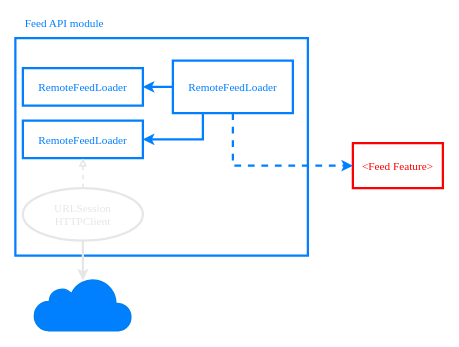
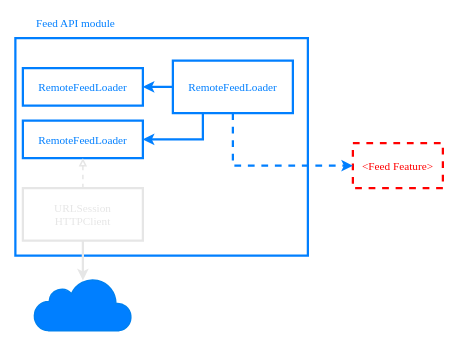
  <mxCell id="0" />
  <mxCell id="1" parent="0" />
- <mxCell id="2" value="&lt;font style=&quot;font-size: 15px;&quot; face=&quot;Lucida Console&quot; color=&quot;#ff0000&quot;&gt;&amp;lt;Feed Feature&amp;gt;&lt;/font&gt;" style="rounded=0;whiteSpace=wrap;html=1;strokeColor=#FF0000;strokeWidth=3;" parent="1" vertex="1"><mxGeometry x="470" y="190" width="120" height="60" as="geometry" /></mxCell>
+ <mxCell id="2" value="&lt;font style=&quot;font-size: 15px;&quot; face=&quot;Lucida Console&quot; color=&quot;#ff0000&quot;&gt;&amp;lt;Feed Feature&amp;gt;&lt;/font&gt;" style="rounded=0;whiteSpace=wrap;html=1;strokeColor=#FF0000;strokeWidth=3;dashed=1;" parent="1" vertex="1"><mxGeometry x="470" y="190" width="120" height="60" as="geometry" /></mxCell>
  <mxCell id="3" value="" style="rounded=0;whiteSpace=wrap;html=1;strokeColor=#007FFF;strokeWidth=3;fillColor=default;" vertex="1" parent="1"><mxGeometry x="20" y="50" width="390" height="290" as="geometry" /></mxCell>
  <mxCell id="4" style="edgeStyle=orthogonalEdgeStyle;rounded=0;orthogonalLoop=1;jettySize=auto;html=1;entryX=0;entryY=0.5;entryDx=0;entryDy=0;dashed=1;fontFamily=Lucida Console;fontSize=15;fontColor=#007FFF;strokeWidth=3;exitX=0.5;exitY=1;exitDx=0;exitDy=0;strokeColor=#007FFF;" edge="1" parent="1" source="7" target="2"><mxGeometry relative="1" as="geometry" /></mxCell>
  <mxCell id="5" style="edgeStyle=orthogonalEdgeStyle;rounded=0;orthogonalLoop=1;jettySize=auto;html=1;exitX=0;exitY=0.5;exitDx=0;exitDy=0;entryX=1;entryY=0.5;entryDx=0;entryDy=0;fontFamily=Lucida Console;fontSize=15;fontColor=#E6E6E6;strokeColor=#007FFF;strokeWidth=3;" edge="1" parent="1" source="7" target="9"><mxGeometry relative="1" as="geometry" /></mxCell>
  <mxCell id="6" style="edgeStyle=orthogonalEdgeStyle;rounded=0;orthogonalLoop=1;jettySize=auto;html=1;exitX=0.25;exitY=1;exitDx=0;exitDy=0;entryX=1;entryY=0.5;entryDx=0;entryDy=0;fontFamily=Lucida Console;fontSize=15;fontColor=#E6E6E6;strokeColor=#007FFF;strokeWidth=3;" edge="1" parent="1" source="7" target="10"><mxGeometry relative="1" as="geometry" /></mxCell>
  <mxCell id="7" value="&lt;font color=&quot;#007fff&quot; style=&quot;font-size: 15px;&quot; face=&quot;Lucida Console&quot;&gt;RemoteFeedLoader&lt;/font&gt;" style="rounded=0;whiteSpace=wrap;html=1;strokeColor=#007FFF;strokeWidth=3;fillColor=none;" parent="1" vertex="1"><mxGeometry x="230" y="80" width="160" height="70" as="geometry" /></mxCell>
- <mxCell id="8" value="&lt;font face=&quot;Lucida Console&quot; style=&quot;font-size: 15px;&quot;&gt;Feed API module&lt;/font&gt;" style="text;html=1;align=center;verticalAlign=middle;resizable=0;points=[];autosize=1;strokeColor=none;fillColor=none;fontColor=#007FFF;" vertex="1" parent="1"><mxGeometry x="20" y="20" width="130" height="20" as="geometry" /></mxCell>
+ <mxCell id="8" value="&lt;font face=&quot;Lucida Console&quot; style=&quot;font-size: 15px;&quot;&gt;Feed API module&lt;/font&gt;" style="text;html=1;align=center;verticalAlign=middle;resizable=0;points=[];autosize=1;strokeColor=none;fillColor=none;fontColor=#007FFF;" vertex="1" parent="1"><mxGeometry x="35" y="20" width="130" height="20" as="geometry" /></mxCell>
  <mxCell id="9" value="&lt;font color=&quot;#007fff&quot; style=&quot;font-size: 15px;&quot; face=&quot;Lucida Console&quot;&gt;RemoteFeedLoader&lt;/font&gt;" style="rounded=0;whiteSpace=wrap;html=1;strokeColor=#007FFF;strokeWidth=3;fillColor=none;" vertex="1" parent="1"><mxGeometry x="30" y="90" width="160" height="50" as="geometry" /></mxCell>
  <mxCell id="10" value="&lt;font color=&quot;#007fff&quot; style=&quot;font-size: 15px;&quot; face=&quot;Lucida Console&quot;&gt;RemoteFeedLoader&lt;/font&gt;" style="rounded=0;whiteSpace=wrap;html=1;strokeColor=#007FFF;strokeWidth=3;fillColor=none;" vertex="1" parent="1"><mxGeometry x="30" y="160" width="160" height="50" as="geometry" /></mxCell>
  <mxCell id="11" style="edgeStyle=orthogonalEdgeStyle;rounded=0;orthogonalLoop=1;jettySize=auto;html=1;entryX=0.5;entryY=0.043;entryDx=0;entryDy=0;entryPerimeter=0;fontFamily=Lucida Console;fontSize=15;fontColor=#007FFF;strokeColor=#E6E6E6;strokeWidth=3;" edge="1" parent="1" source="13" target="14"><mxGeometry relative="1" as="geometry" /></mxCell>
  <mxCell id="12" style="edgeStyle=orthogonalEdgeStyle;rounded=0;orthogonalLoop=1;jettySize=auto;html=1;exitX=0.5;exitY=0;exitDx=0;exitDy=0;entryX=0.5;entryY=1;entryDx=0;entryDy=0;fontFamily=Lucida Console;fontSize=15;fontColor=#E6E6E6;strokeColor=#E6E6E6;strokeWidth=2;endArrow=block;endFill=0;dashed=1;" edge="1" parent="1" source="13" target="10"><mxGeometry relative="1" as="geometry" /></mxCell>
- <mxCell id="13" value="&lt;font style=&quot;font-size: 15px;&quot; face=&quot;Lucida Console&quot;&gt;&lt;font color=&quot;#e6e6e6&quot;&gt;URLSession&lt;br&gt;HTTPClient&lt;/font&gt;&lt;br&gt;&lt;/font&gt;" style="ellipse;whiteSpace=wrap;html=1;strokeColor=#E6E6E6;strokeWidth=3;fillColor=none;" vertex="1" parent="1"><mxGeometry x="30" y="250" width="160" height="70" as="geometry" /></mxCell>
+ <mxCell id="13" value="&lt;font style=&quot;font-size: 15px;&quot; face=&quot;Lucida Console&quot;&gt;&lt;font color=&quot;#e6e6e6&quot;&gt;URLSession&lt;br&gt;HTTPClient&lt;/font&gt;&lt;br&gt;&lt;/font&gt;" style="rounded=0;whiteSpace=wrap;html=1;strokeColor=#E6E6E6;strokeWidth=3;fillColor=none;" vertex="1" parent="1"><mxGeometry x="30" y="250" width="160" height="70" as="geometry" /></mxCell>
  <mxCell id="14" value="" style="html=1;verticalLabelPosition=bottom;align=center;labelBackgroundColor=#ffffff;verticalAlign=top;strokeWidth=2;strokeColor=#0080F0;shadow=0;dashed=0;shape=mxgraph.ios7.icons.cloud;fontFamily=Lucida Console;fontSize=15;fontColor=#007FFF;fillColor=#007FFF;" vertex="1" parent="1"><mxGeometry x="45" y="370" width="130" height="70" as="geometry" /></mxCell>
